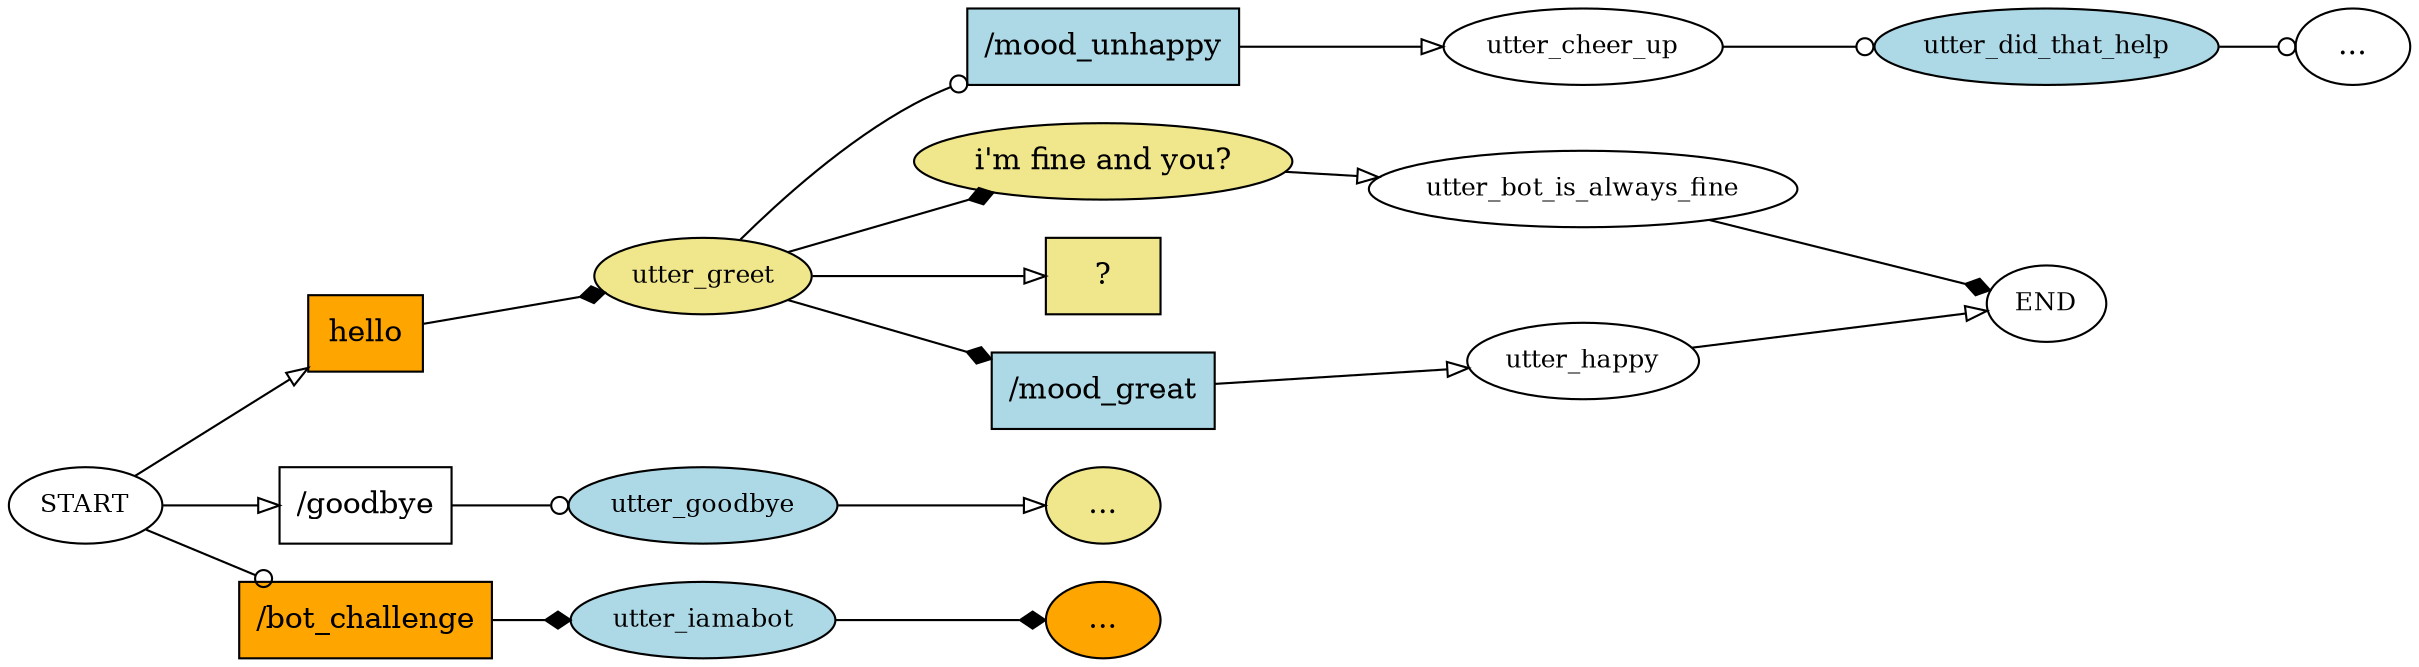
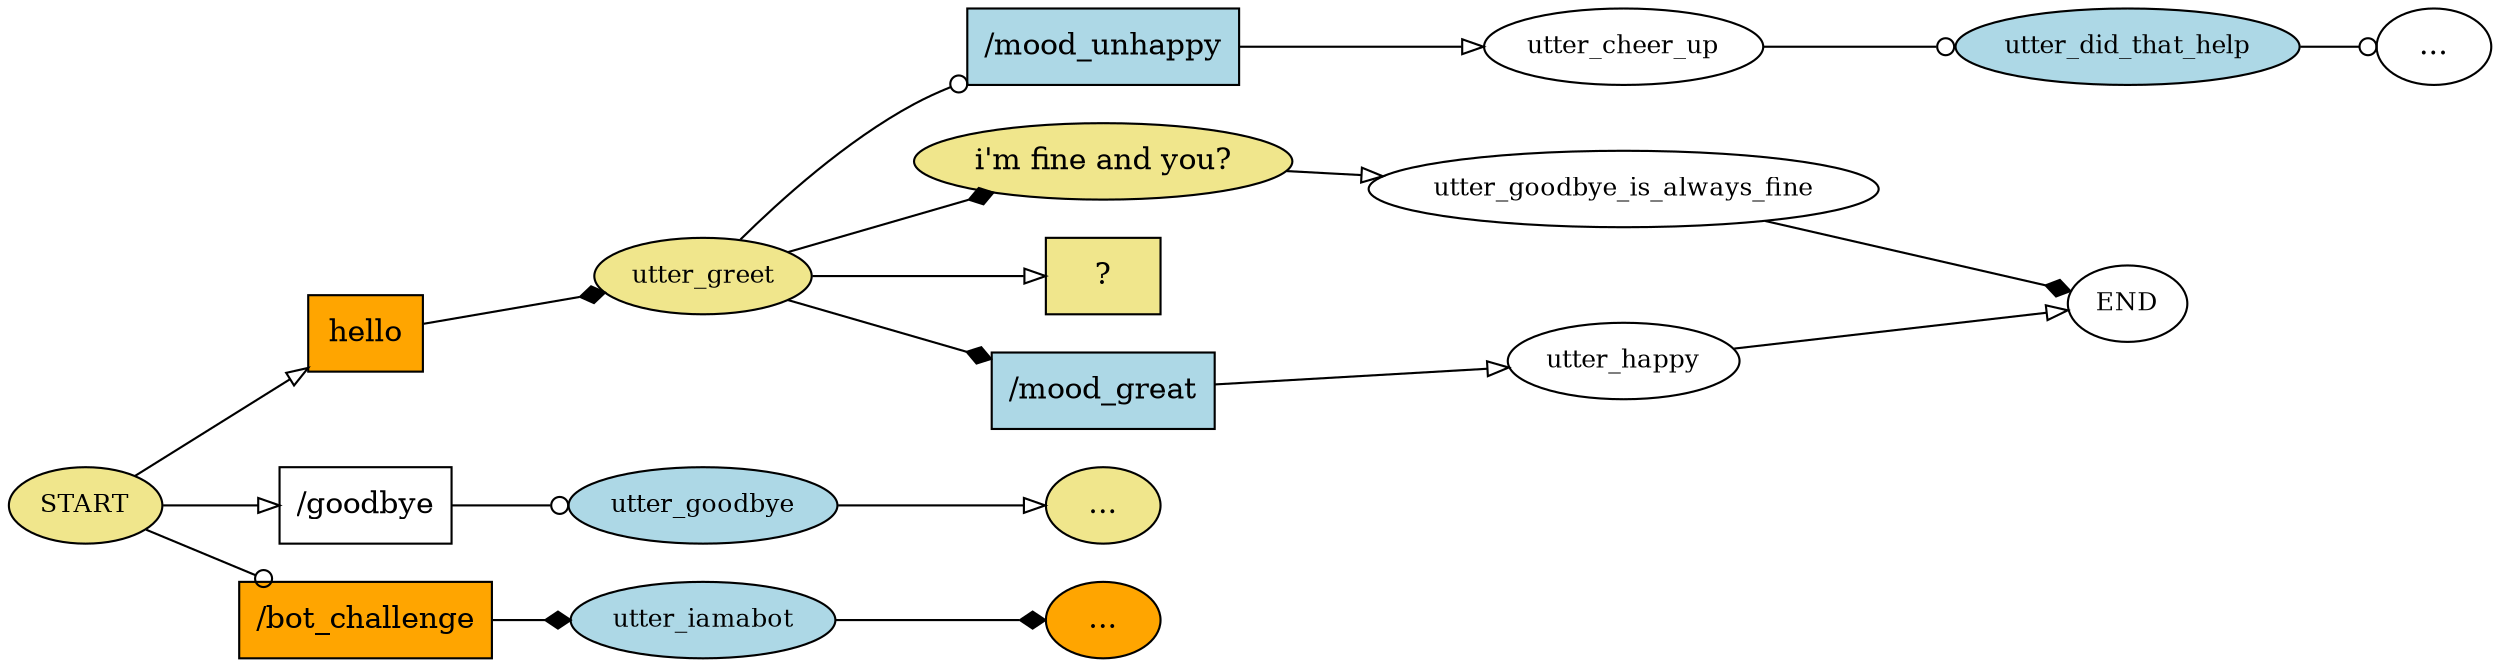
  digraph {
    rankdir=LR
    node [fillcolor=white style=filled]
    edge [arrowhead=onormal]
-   n1 [fontsize=12 label=START]
+   n1 [fillcolor=khaki fontsize=12 label=START]
    n2 [fillcolor=orange label=hello shape=rect]
    n3 [label="/goodbye" shape=rect]
    n4 [fillcolor=orange label="/bot_challenge" shape=rect]
    n5 [fontsize=12 label=END]
    n6 [fillcolor=khaki fontsize=12 label=utter_greet]
    n7 [fillcolor=lightblue fontsize=12 label=utter_goodbye]
    n8 [fillcolor=lightblue fontsize=12 label=utter_iamabot]
    n9 [fillcolor=khaki label="  ?  " shape=rect]
    n10 [fillcolor=lightblue label="/mood_great" shape=rect]
    n11 [fillcolor=lightblue label="/mood_unhappy" shape=rect]
    n12 [fillcolor=khaki label="i'm fine and you?" shape=ellipse]
    n13 [fontsize=12 label=utter_happy]
    n14 [fontsize=12 label=utter_cheer_up]
-   n15 [fontsize=12 label=utter_bot_is_always_fine]
+   n15 [fontsize=12 label=utter_goodbye_is_always_fine]
    n16 [fillcolor=lightblue fontsize=12 label=utter_did_that_help]
    n17 [label="..."]
    n18 [fillcolor=khaki label="..."]
    n19 [fillcolor=orange label="..."]
    n1 -> n2
    n1 -> n3
    n1 -> n4 [arrowhead=odot]
    n2 -> n6 [arrowhead=diamond]
    n3 -> n7 [arrowhead=odot]
    n4 -> n8 [arrowhead=diamond]
    n6 -> n9
    n6 -> n10 [arrowhead=diamond]
    n6 -> n11 [arrowhead=odot]
    n6 -> n12 [arrowhead=diamond]
    n7 -> n18
    n8 -> n19 [arrowhead=diamond]
    n10 -> n13
    n11 -> n14
    n12 -> n15
    n13 -> n5
    n14 -> n16 [arrowhead=odot]
    n15 -> n5 [arrowhead=diamond]
    n16 -> n17 [arrowhead=odot]
  }
